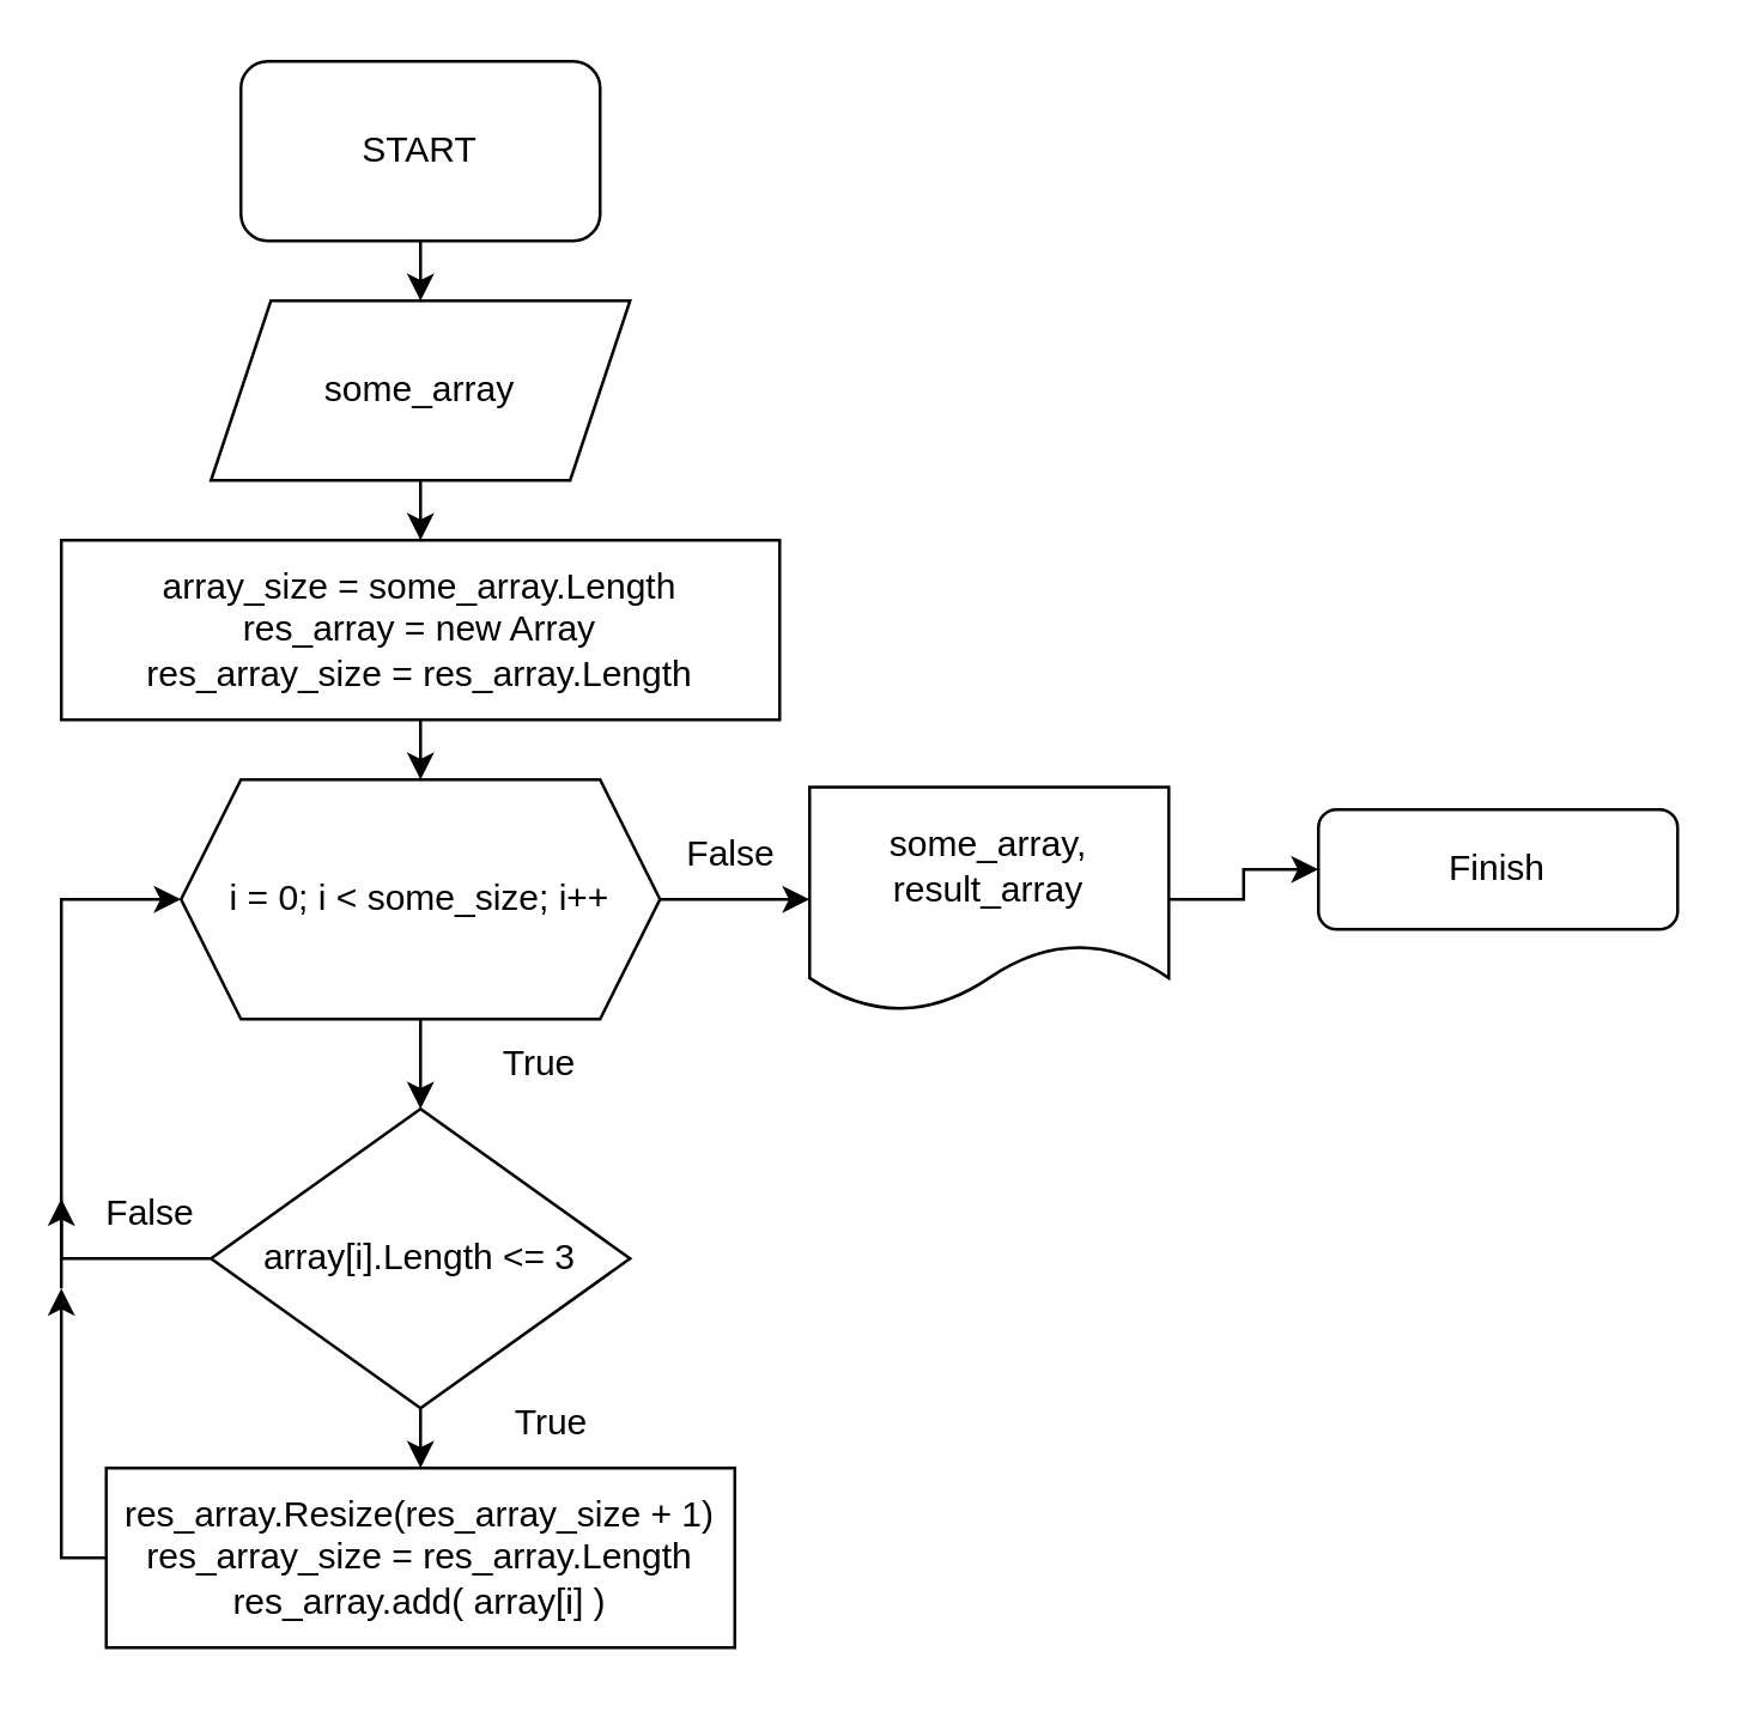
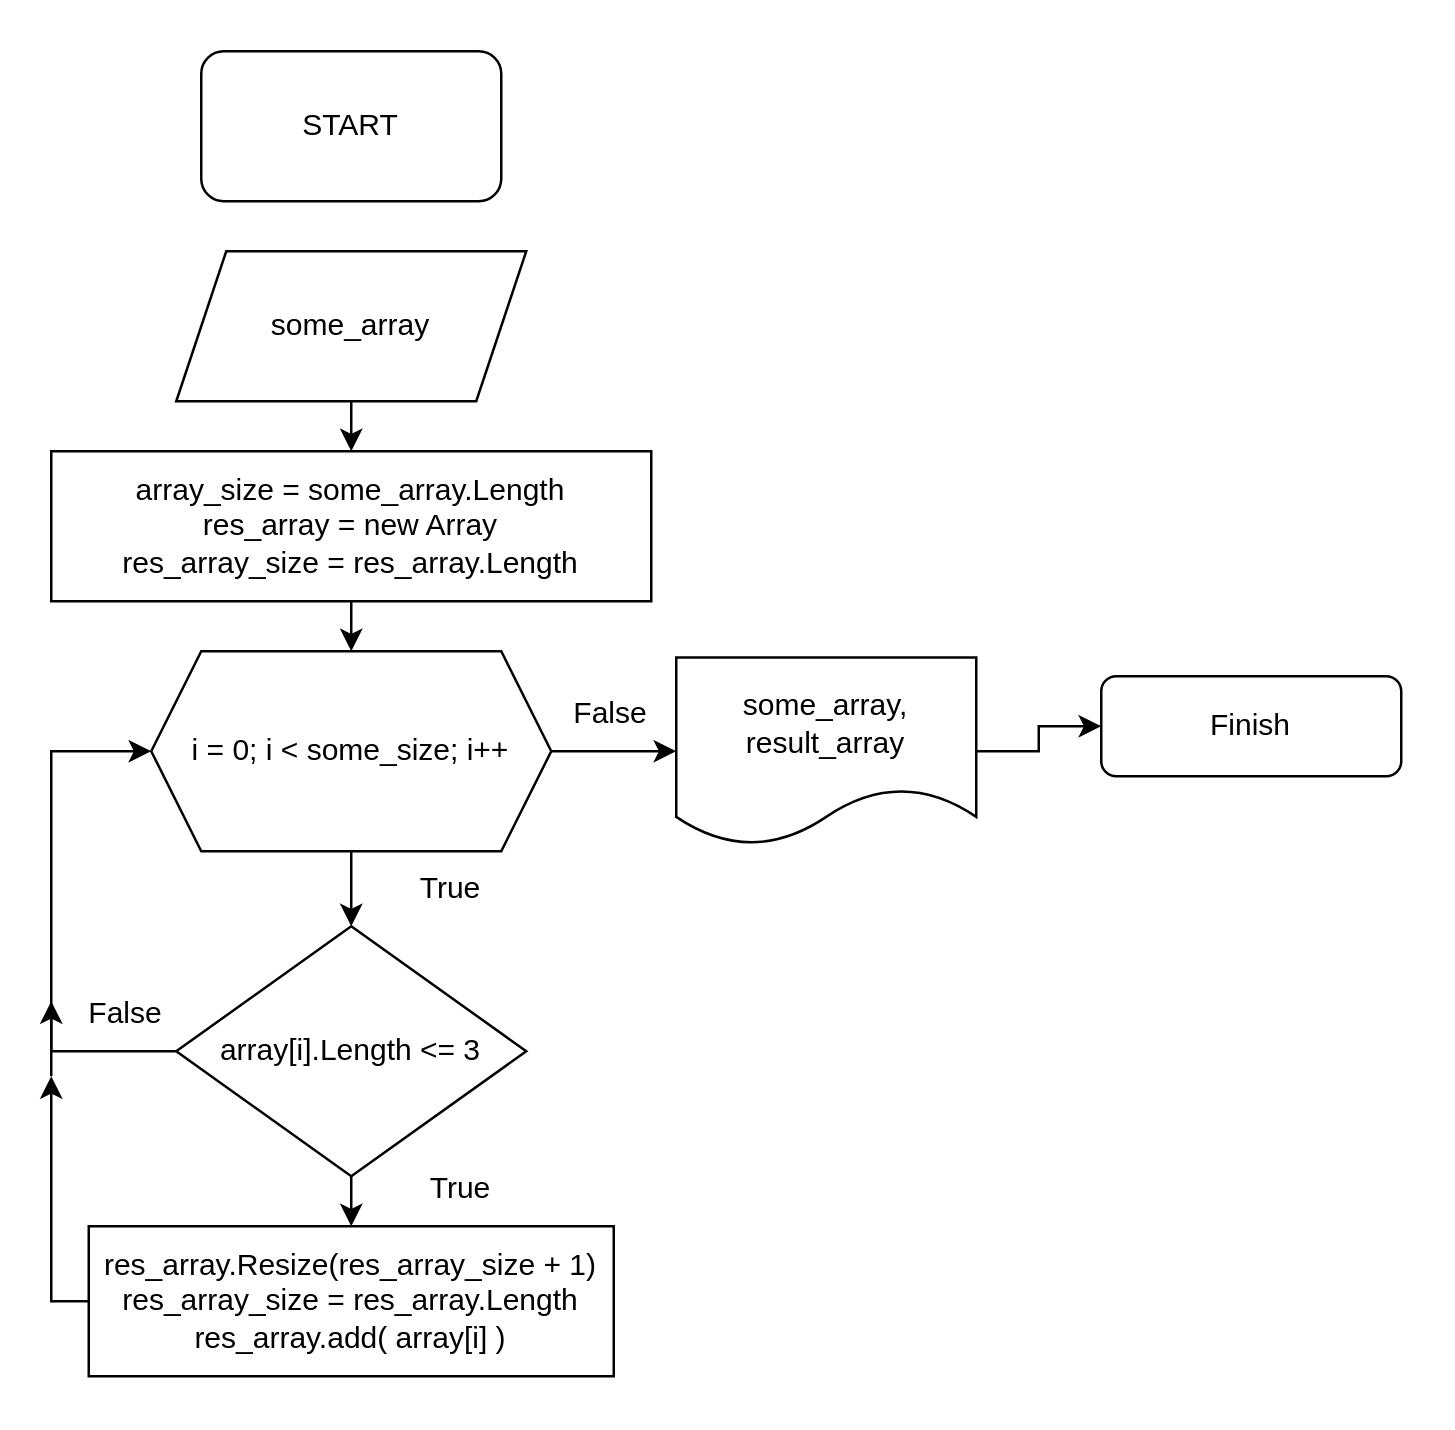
  <mxCell id="0" />
  <mxCell id="1" parent="0" />
- <mxCell id="2" style="edgeStyle=orthogonalEdgeStyle;rounded=0;orthogonalLoop=1;jettySize=auto;html=1;exitX=0.5;exitY=1;exitDx=0;exitDy=0;entryX=0.5;entryY=0;entryDx=0;entryDy=0;" edge="1" parent="1" source="3" target="6"><mxGeometry relative="1" as="geometry" /></mxCell>
  <mxCell id="3" value="START" style="rounded=1;whiteSpace=wrap;html=1;" vertex="1" parent="1"><mxGeometry x="80" y="20" width="120" height="60" as="geometry" /></mxCell>
  <mxCell id="4" value="Finish" style="rounded=1;whiteSpace=wrap;html=1;" vertex="1" parent="1"><mxGeometry x="440" y="270" width="120" height="40" as="geometry" /></mxCell>
  <mxCell id="5" style="edgeStyle=orthogonalEdgeStyle;rounded=0;orthogonalLoop=1;jettySize=auto;html=1;exitX=0.5;exitY=1;exitDx=0;exitDy=0;entryX=0.5;entryY=0;entryDx=0;entryDy=0;" edge="1" parent="1" source="6" target="8"><mxGeometry relative="1" as="geometry" /></mxCell>
  <mxCell id="6" value="some_array" style="shape=parallelogram;perimeter=parallelogramPerimeter;whiteSpace=wrap;html=1;fixedSize=1;" vertex="1" parent="1"><mxGeometry x="70" y="100" width="140" height="60" as="geometry" /></mxCell>
  <mxCell id="7" style="edgeStyle=orthogonalEdgeStyle;rounded=0;orthogonalLoop=1;jettySize=auto;html=1;exitX=0.5;exitY=1;exitDx=0;exitDy=0;entryX=0.5;entryY=0;entryDx=0;entryDy=0;" edge="1" parent="1" source="8"><mxGeometry relative="1" as="geometry"><mxPoint x="140" y="260" as="targetPoint" /></mxGeometry></mxCell>
  <mxCell id="8" value="array_size = some_array.Length&lt;br&gt;res_array = new Array&lt;br&gt;res_array_size = res_array.Length" style="rounded=0;whiteSpace=wrap;html=1;" vertex="1" parent="1"><mxGeometry x="20" y="180" width="240" height="60" as="geometry" /></mxCell>
  <mxCell id="9" style="edgeStyle=orthogonalEdgeStyle;rounded=0;orthogonalLoop=1;jettySize=auto;html=1;exitX=0.5;exitY=1;exitDx=0;exitDy=0;entryX=0.5;entryY=0;entryDx=0;entryDy=0;" edge="1" parent="1" source="11"><mxGeometry relative="1" as="geometry"><mxPoint x="140" y="370" as="targetPoint" /></mxGeometry></mxCell>
  <mxCell id="10" style="edgeStyle=orthogonalEdgeStyle;rounded=0;orthogonalLoop=1;jettySize=auto;html=1;exitX=1;exitY=0.5;exitDx=0;exitDy=0;" edge="1" parent="1" source="11"><mxGeometry relative="1" as="geometry"><mxPoint x="270" y="300" as="targetPoint" /></mxGeometry></mxCell>
  <mxCell id="11" value="i = 0; i &amp;lt; some_size; i++" style="shape=hexagon;perimeter=hexagonPerimeter2;whiteSpace=wrap;html=1;fixedSize=1;" vertex="1" parent="1"><mxGeometry x="60" y="260" width="160" height="80" as="geometry" /></mxCell>
  <mxCell id="12" value="False" style="text;html=1;strokeColor=none;fillColor=none;align=center;verticalAlign=middle;whiteSpace=wrap;rounded=0;" vertex="1" parent="1"><mxGeometry x="214" y="270" width="60" height="30" as="geometry" /></mxCell>
  <mxCell id="13" style="edgeStyle=orthogonalEdgeStyle;rounded=0;orthogonalLoop=1;jettySize=auto;html=1;exitX=0.5;exitY=1;exitDx=0;exitDy=0;entryX=0.5;entryY=0;entryDx=0;entryDy=0;" edge="1" parent="1" source="15" target="17"><mxGeometry relative="1" as="geometry" /></mxCell>
  <mxCell id="14" style="edgeStyle=orthogonalEdgeStyle;rounded=0;orthogonalLoop=1;jettySize=auto;html=1;entryX=0;entryY=0.5;entryDx=0;entryDy=0;" edge="1" parent="1" source="15" target="11"><mxGeometry relative="1" as="geometry"><Array as="points"><mxPoint x="20" y="420" /><mxPoint x="20" y="300" /></Array></mxGeometry></mxCell>
  <mxCell id="15" value="array[i].Length &amp;lt;= 3" style="rhombus;whiteSpace=wrap;html=1;" vertex="1" parent="1"><mxGeometry x="70" y="370" width="140" height="100" as="geometry" /></mxCell>
  <mxCell id="16" style="edgeStyle=orthogonalEdgeStyle;rounded=0;orthogonalLoop=1;jettySize=auto;html=1;" edge="1" parent="1" source="17"><mxGeometry relative="1" as="geometry"><mxPoint x="20" y="430" as="targetPoint" /><Array as="points"><mxPoint x="20" y="520" /></Array></mxGeometry></mxCell>
  <mxCell id="17" value="res_array.Resize(res_array_size + 1)&lt;br&gt;res_array_size = res_array.Length&lt;br&gt;res_array.add( array[i] )" style="rounded=0;whiteSpace=wrap;html=1;strokeColor=default;" vertex="1" parent="1"><mxGeometry x="35" y="490" width="210" height="60" as="geometry" /></mxCell>
  <mxCell id="18" value="True" style="text;html=1;strokeColor=none;fillColor=none;align=center;verticalAlign=middle;whiteSpace=wrap;rounded=0;" vertex="1" parent="1"><mxGeometry x="150" y="340" width="60" height="30" as="geometry" /></mxCell>
  <mxCell id="19" value="True" style="text;html=1;strokeColor=none;fillColor=none;align=center;verticalAlign=middle;whiteSpace=wrap;rounded=0;" vertex="1" parent="1"><mxGeometry x="154" y="460" width="60" height="30" as="geometry" /></mxCell>
  <mxCell id="20" value="" style="endArrow=classic;html=1;rounded=0;" edge="1" parent="1"><mxGeometry width="50" height="50" relative="1" as="geometry"><mxPoint x="20" y="430" as="sourcePoint" /><mxPoint x="20" y="400" as="targetPoint" /><Array as="points" /></mxGeometry></mxCell>
  <mxCell id="21" value="False" style="text;html=1;strokeColor=none;fillColor=none;align=center;verticalAlign=middle;whiteSpace=wrap;rounded=0;" vertex="1" parent="1"><mxGeometry x="20" y="390" width="60" height="30" as="geometry" /></mxCell>
  <mxCell id="22" style="edgeStyle=orthogonalEdgeStyle;rounded=0;orthogonalLoop=1;jettySize=auto;html=1;entryX=0;entryY=0.5;entryDx=0;entryDy=0;" edge="1" parent="1" source="23" target="4"><mxGeometry relative="1" as="geometry" /></mxCell>
  <mxCell id="23" value="some_array,&lt;br&gt;result_array" style="shape=document;whiteSpace=wrap;html=1;boundedLbl=1;strokeColor=default;" vertex="1" parent="1"><mxGeometry x="270" y="262.5" width="120" height="75" as="geometry" /></mxCell>
